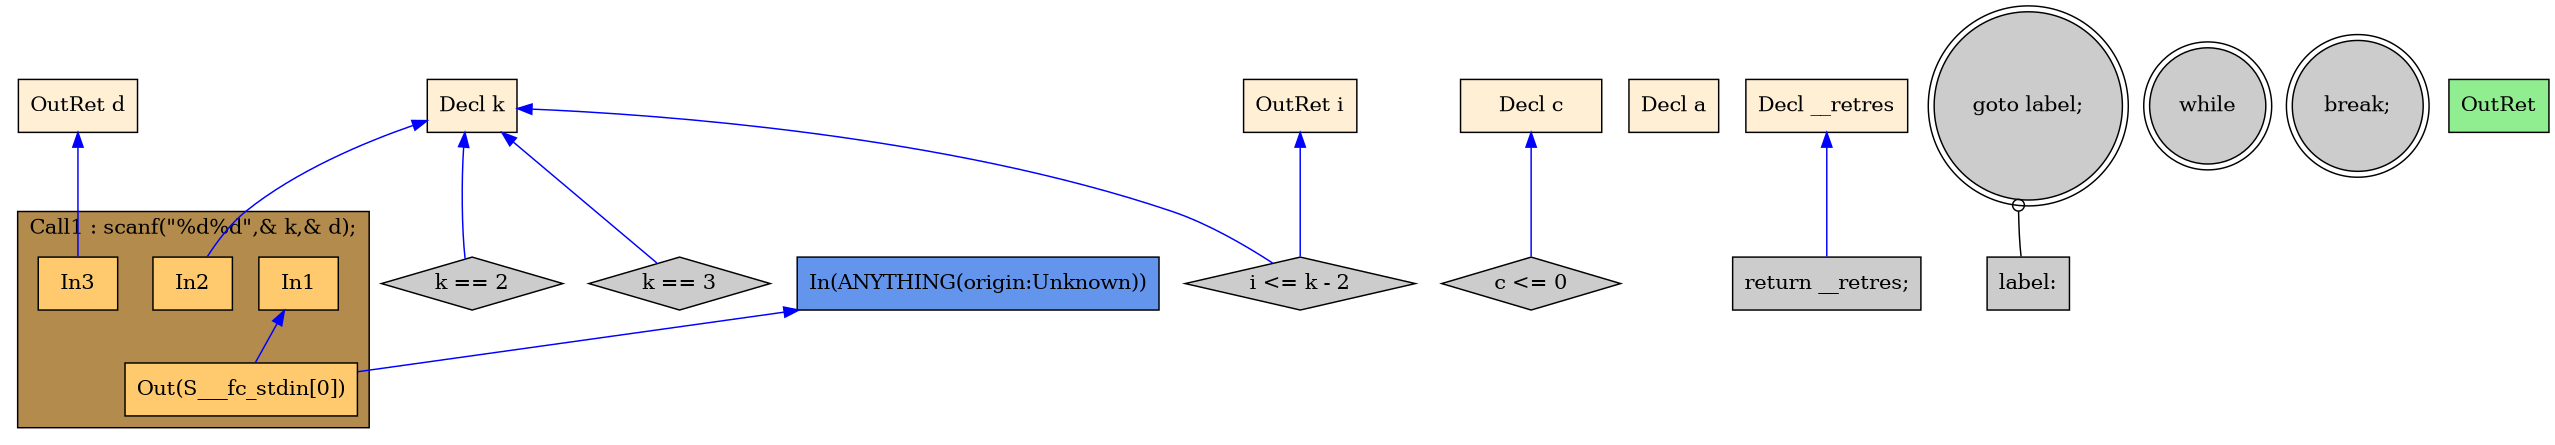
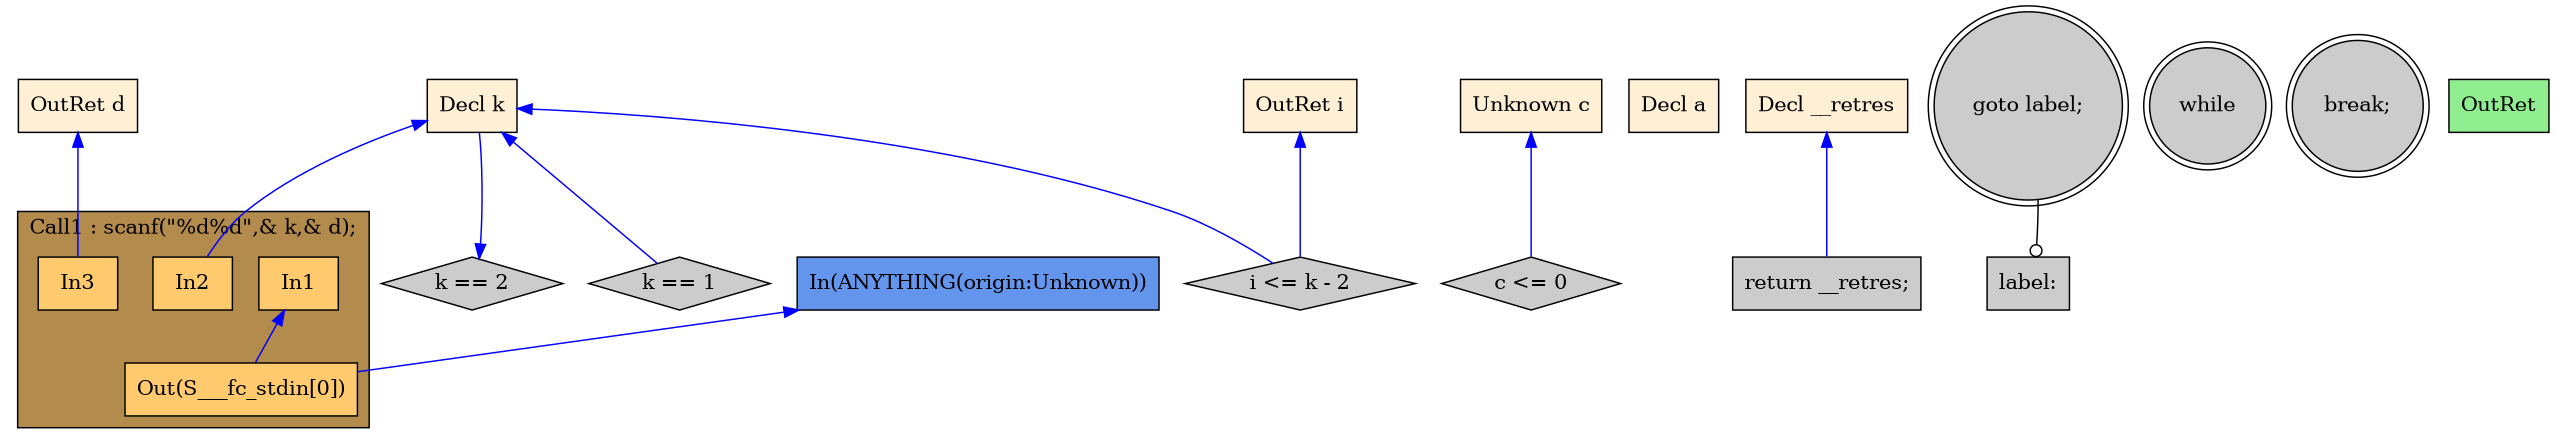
  digraph {
    rankdir=TB
    node [fillcolor="#CCCCCC" shape=box style=filled]
    edge [color="#0000FF" dir=back]
    n1 [fillcolor="#FFCA6E" label=In1]
    n2 [fillcolor="#FFCA6E" label=In2]
    n3 [fillcolor="#FFCA6E" label=In3]
    n4 [fillcolor="#FFCA6E" label="Out(S___fc_stdin[0])"]
    n5 [fillcolor="#FFEFD5" label="Decl k"]
-   n6 [label="k == 3" shape=diamond]
+   n6 [label="k == 1" shape=diamond]
    n7 [label="k == 2" shape=diamond]
    n8 [label="i <= k - 2" shape=diamond]
    n9 [fillcolor="#FFEFD5" label="OutRet d"]
    n10 [fillcolor="#FFEFD5" label="OutRet i"]
-   n11 [fillcolor="#FFEFD5" label="Decl c"]
+   n11 [fillcolor="#FFEFD5" label="Unknown c"]
    n12 [label="c <= 0" shape=diamond]
    n13 [fillcolor="#FFEFD5" label="Decl a"]
    n14 [fillcolor="#FFEFD5" label="Decl __retres"]
    n15 [label="return __retres;"]
    n16 [label="goto label;" shape=doublecircle]
    n17 [label="label:"]
    n18 [label=while shape=doublecircle]
    n19 [label="break;" shape=doublecircle]
    n20 [fillcolor="#90EE90" label=OutRet]
    n21 [fillcolor="#6495ED" label="In(ANYTHING(origin:Unknown))"]
    subgraph cluster_1 {
      fillcolor="#B38B4D"
      label="Call1 : scanf(\"%d%d\",& k,& d);"
      style=filled
      n1
      n2
      n3
      n4
    }
    n1 -> n4
    n5 -> n2
    n5 -> n6
-   n5 -> n7
+   n7 -> n5
    n5 -> n8
    n9 -> n3
    n10 -> n8
    n11 -> n12
    n14 -> n15
-   n16 -> n17 [arrowtail=odot color="#000000"]
+   n17 -> n16 [arrowtail=odot color="#000000"]
    n21 -> n4
  }
